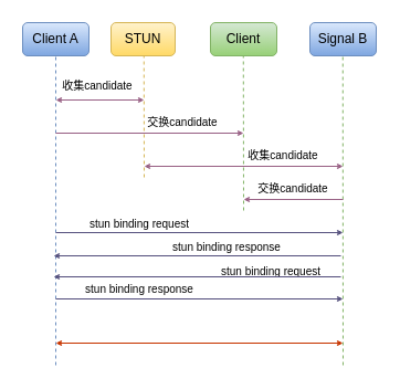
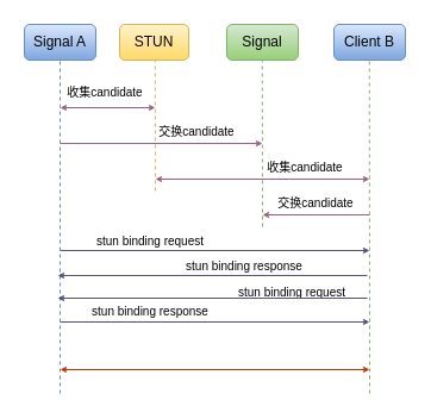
  <mxCell id="0" />
  <mxCell id="1" parent="0" />
  <mxCell id="2" value="" style="endArrow=none;dashed=1;html=1;strokeWidth=1;endSize=2;gradientColor=#7ea6e0;fillColor=#dae8fc;strokeColor=#6c8ebf;" edge="1" parent="1"><mxGeometry width="50" height="50" relative="1" as="geometry"><mxPoint x="50" y="330" as="sourcePoint" /><mxPoint x="50" y="50" as="targetPoint" /></mxGeometry></mxCell>
- <mxCell id="3" value="Client A" style="rounded=1;whiteSpace=wrap;html=1;gradientColor=#7ea6e0;fillColor=#dae8fc;strokeColor=#6c8ebf;" vertex="1" parent="1"><mxGeometry x="20" y="20" width="60" height="30" as="geometry" /></mxCell>
+ <mxCell id="3" value="Signal A" style="rounded=1;whiteSpace=wrap;html=1;gradientColor=#7ea6e0;fillColor=#dae8fc;strokeColor=#6c8ebf;" vertex="1" parent="1"><mxGeometry x="20" y="20" width="60" height="30" as="geometry" /></mxCell>
  <mxCell id="4" value="STUN" style="rounded=1;whiteSpace=wrap;html=1;gradientColor=#ffd966;fillColor=#fff2cc;strokeColor=#d6b656;" vertex="1" parent="1"><mxGeometry x="100" y="20" width="58" height="30" as="geometry" /></mxCell>
- <mxCell id="5" value="Signal B" style="rounded=1;whiteSpace=wrap;html=1;gradientColor=#7ea6e0;fillColor=#dae8fc;strokeColor=#6c8ebf;" vertex="1" parent="1"><mxGeometry x="280" y="20" width="60" height="30" as="geometry" /></mxCell>
- <mxCell id="6" value="Client" style="rounded=1;whiteSpace=wrap;html=1;gradientColor=#97d077;fillColor=#d5e8d4;strokeColor=#82b366;" vertex="1" parent="1"><mxGeometry x="190" y="20" width="60" height="30" as="geometry" /></mxCell>
+ <mxCell id="5" value="Client B" style="rounded=1;whiteSpace=wrap;html=1;gradientColor=#7ea6e0;fillColor=#dae8fc;strokeColor=#6c8ebf;" vertex="1" parent="1"><mxGeometry x="280" y="20" width="60" height="30" as="geometry" /></mxCell>
+ <mxCell id="6" value="Signal" style="rounded=1;whiteSpace=wrap;html=1;gradientColor=#97d077;fillColor=#d5e8d4;strokeColor=#82b366;" vertex="1" parent="1"><mxGeometry x="190" y="20" width="60" height="30" as="geometry" /></mxCell>
  <mxCell id="7" value="" style="endArrow=none;dashed=1;html=1;strokeWidth=1;gradientColor=#97d077;fillColor=#d5e8d4;strokeColor=#82b366;" edge="1" parent="1"><mxGeometry width="50" height="50" relative="1" as="geometry"><mxPoint x="310" y="330" as="sourcePoint" /><mxPoint x="309.76" y="50" as="targetPoint" /></mxGeometry></mxCell>
  <mxCell id="8" value="" style="endArrow=none;dashed=1;html=1;strokeWidth=1;gradientColor=#ffd966;fillColor=#fff2cc;strokeColor=#d6b656;" edge="1" parent="1"><mxGeometry width="50" height="50" relative="1" as="geometry"><mxPoint x="130" y="160" as="sourcePoint" /><mxPoint x="129.76" y="50" as="targetPoint" /></mxGeometry></mxCell>
  <mxCell id="9" value="" style="endArrow=classic;startArrow=classic;html=1;endSize=3;startSize=3;gradientColor=#d5739d;fillColor=#e6d0de;strokeColor=#996185;" edge="1" parent="1"><mxGeometry width="50" height="50" relative="1" as="geometry"><mxPoint x="50" y="90" as="sourcePoint" /><mxPoint x="130" y="90" as="targetPoint" /></mxGeometry></mxCell>
  <mxCell id="10" value="" style="endArrow=classic;startArrow=classic;html=1;endSize=3;startSize=3;gradientColor=#d5739d;fillColor=#e6d0de;strokeColor=#996185;" edge="1" parent="1"><mxGeometry width="50" height="50" relative="1" as="geometry"><mxPoint x="130" y="150" as="sourcePoint" /><mxPoint x="310" y="150" as="targetPoint" /></mxGeometry></mxCell>
  <mxCell id="11" value="&lt;font style=&quot;font-size: 10px&quot;&gt;收集candidate&lt;/font&gt;" style="text;html=1;strokeColor=none;fillColor=none;align=center;verticalAlign=middle;whiteSpace=wrap;rounded=0;" vertex="1" parent="1"><mxGeometry x="53" y="67" width="70" height="20" as="geometry" /></mxCell>
  <mxCell id="12" value="&lt;font style=&quot;font-size: 10px&quot;&gt;收集candidate&lt;/font&gt;" style="text;html=1;strokeColor=none;fillColor=none;align=center;verticalAlign=middle;whiteSpace=wrap;rounded=0;" vertex="1" parent="1"><mxGeometry x="221" y="130" width="70" height="20" as="geometry" /></mxCell>
  <mxCell id="13" value="" style="endArrow=classic;html=1;strokeWidth=1;gradientColor=#d5739d;fillColor=#e6d0de;strokeColor=#996185;endSize=3;startSize=3;" edge="1" parent="1"><mxGeometry width="50" height="50" relative="1" as="geometry"><mxPoint x="50" y="120" as="sourcePoint" /><mxPoint x="220" y="120" as="targetPoint" /></mxGeometry></mxCell>
  <mxCell id="14" value="" style="endArrow=classic;html=1;strokeWidth=1;gradientColor=#d5739d;fillColor=#e6d0de;strokeColor=#996185;endSize=3;startSize=3;" edge="1" parent="1"><mxGeometry width="50" height="50" relative="1" as="geometry"><mxPoint x="310" y="180" as="sourcePoint" /><mxPoint x="220" y="180" as="targetPoint" /></mxGeometry></mxCell>
  <mxCell id="15" value="&lt;font style=&quot;font-size: 10px&quot;&gt;交换candidate&lt;/font&gt;" style="text;html=1;strokeColor=none;fillColor=none;align=center;verticalAlign=middle;whiteSpace=wrap;rounded=0;" vertex="1" parent="1"><mxGeometry x="130" y="100" width="70" height="20" as="geometry" /></mxCell>
  <mxCell id="16" value="" style="endArrow=none;dashed=1;html=1;strokeWidth=1;gradientColor=#97d077;fillColor=#d5e8d4;strokeColor=#82b366;" edge="1" parent="1"><mxGeometry width="50" height="50" relative="1" as="geometry"><mxPoint x="220" y="190" as="sourcePoint" /><mxPoint x="219.76" y="50" as="targetPoint" /></mxGeometry></mxCell>
  <mxCell id="17" value="&lt;font style=&quot;font-size: 10px&quot;&gt;交换candidate&lt;/font&gt;" style="text;html=1;strokeColor=none;fillColor=none;align=center;verticalAlign=middle;whiteSpace=wrap;rounded=0;" vertex="1" parent="1"><mxGeometry x="230" y="160" width="70" height="20" as="geometry" /></mxCell>
  <mxCell id="18" value="&lt;span style=&quot;font-size: 10px&quot;&gt;stun binding request&lt;/span&gt;" style="text;html=1;strokeColor=none;fillColor=none;align=center;verticalAlign=middle;whiteSpace=wrap;rounded=0;" vertex="1" parent="1"><mxGeometry x="71" y="193" width="110" height="17" as="geometry" /></mxCell>
  <mxCell id="19" value="" style="endArrow=classic;startArrow=classic;html=1;strokeWidth=1;fillColor=#fa6800;strokeColor=#C73500;endSize=3;startSize=3;" edge="1" parent="1"><mxGeometry width="50" height="50" relative="1" as="geometry"><mxPoint x="50" y="310" as="sourcePoint" /><mxPoint x="310" y="310" as="targetPoint" /></mxGeometry></mxCell>
  <mxCell id="20" value="" style="endArrow=classic;html=1;strokeWidth=1;endSize=3;fillColor=#d0cee2;strokeColor=#56517e;" edge="1" parent="1"><mxGeometry width="50" height="50" relative="1" as="geometry"><mxPoint x="50" y="210" as="sourcePoint" /><mxPoint x="310" y="210" as="targetPoint" /></mxGeometry></mxCell>
  <mxCell id="21" value="" style="endArrow=classic;html=1;strokeWidth=1;fillColor=#d0cee2;strokeColor=#56517e;endSize=3;" edge="1" parent="1"><mxGeometry width="50" height="50" relative="1" as="geometry"><mxPoint x="308" y="231" as="sourcePoint" /><mxPoint x="48" y="231" as="targetPoint" /></mxGeometry></mxCell>
  <mxCell id="22" value="&lt;span style=&quot;font-size: 10px&quot;&gt;stun binding response&lt;/span&gt;" style="text;html=1;strokeColor=none;fillColor=none;align=center;verticalAlign=middle;whiteSpace=wrap;rounded=0;" vertex="1" parent="1"><mxGeometry x="150" y="215" width="110" height="15" as="geometry" /></mxCell>
  <mxCell id="23" value="&lt;span style=&quot;font-size: 10px&quot;&gt;stun binding request&lt;/span&gt;" style="text;html=1;strokeColor=none;fillColor=none;align=center;verticalAlign=middle;whiteSpace=wrap;rounded=0;" vertex="1" parent="1"><mxGeometry x="190" y="236" width="110" height="17" as="geometry" /></mxCell>
  <mxCell id="24" value="" style="endArrow=classic;html=1;strokeWidth=1;endSize=3;fillColor=#d0cee2;strokeColor=#56517e;" edge="1" parent="1"><mxGeometry width="50" height="50" relative="1" as="geometry"><mxPoint x="50" y="270" as="sourcePoint" /><mxPoint x="310" y="270" as="targetPoint" /></mxGeometry></mxCell>
  <mxCell id="25" value="" style="endArrow=classic;html=1;strokeWidth=1;fillColor=#d0cee2;strokeColor=#56517e;endSize=3;" edge="1" parent="1"><mxGeometry width="50" height="50" relative="1" as="geometry"><mxPoint x="308" y="250" as="sourcePoint" /><mxPoint x="48" y="250" as="targetPoint" /></mxGeometry></mxCell>
  <mxCell id="26" value="&lt;span style=&quot;font-size: 10px&quot;&gt;stun binding response&lt;/span&gt;" style="text;html=1;strokeColor=none;fillColor=none;align=center;verticalAlign=middle;whiteSpace=wrap;rounded=0;" vertex="1" parent="1"><mxGeometry x="71" y="253" width="110" height="15" as="geometry" /></mxCell>
